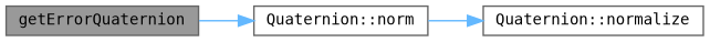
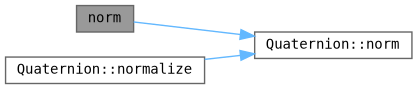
  digraph {
    fontname="DejaVu Sans Mono"
    rankdir=LR
    node [color=grey40 fillcolor=white fontname="DejaVu Sans Mono" fontsize=10 shape=box style=filled]
    edge [color=steelblue1 fontname="DejaVu Sans Mono" fontsize=10 labelfontname=Helvetica labelfontsize=10 style=solid]
-   n1 [color=gray40 fillcolor=grey60 fontcolor=black height=0.2 label=getErrorQuaternion width=0.4]
+   n1 [color=gray40 fillcolor=grey60 fontcolor=black height=0.2 label=norm width=0.4]
    n2 [height=0.2 label="Quaternion::norm" width=0.4]
    n3 [height=0.2 label="Quaternion::normalize" width=0.4]
    n1 -> n2
-   n2 -> n3
+   n3 -> n2
  }
